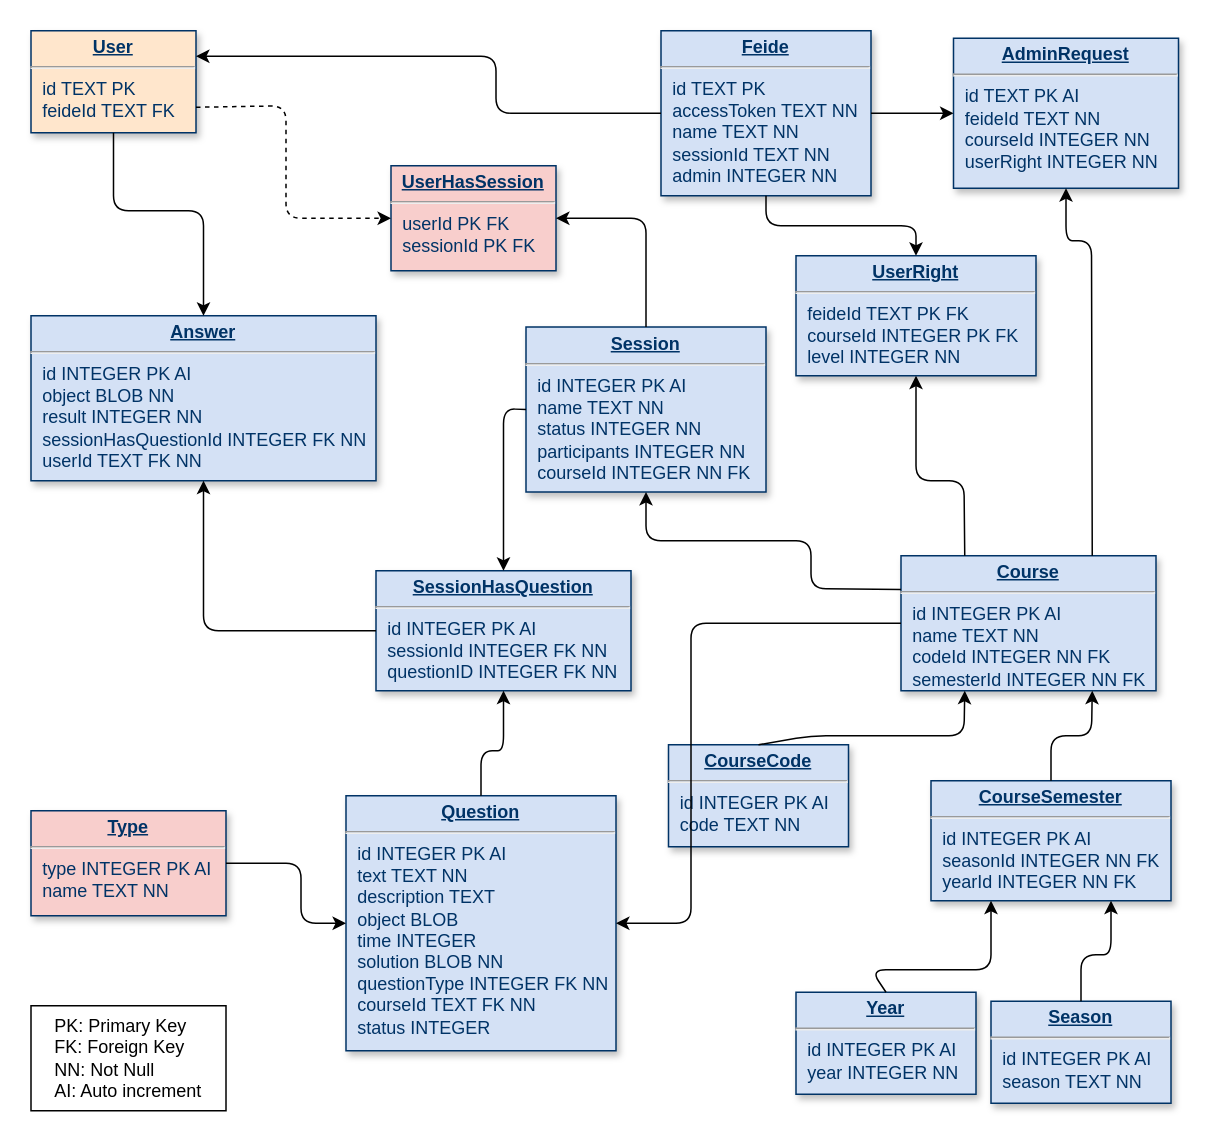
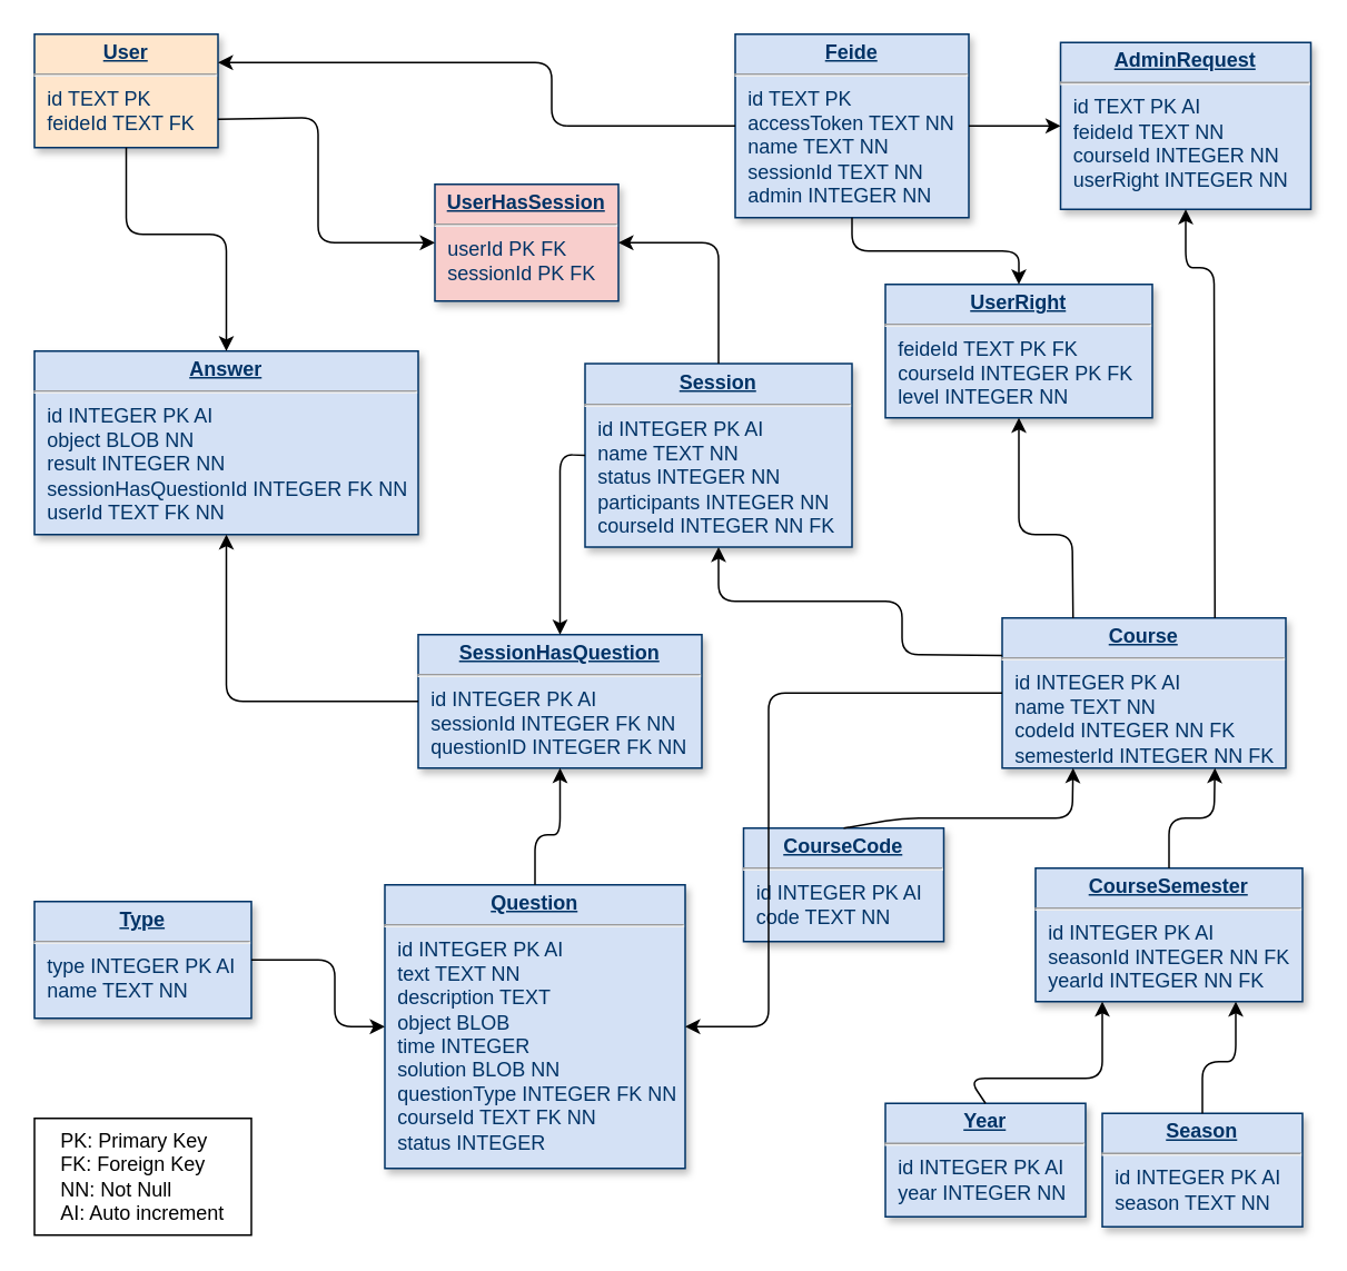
  <mxCell id="0" />
  <mxCell id="1" parent="0" />
  <mxCell id="2" value="&lt;p style=&quot;margin: 0px ; margin-top: 4px ; text-align: center ; text-decoration: underline&quot;&gt;&lt;b&gt;User&lt;/b&gt;&lt;/p&gt;&lt;hr&gt;&lt;p style=&quot;margin: 0px ; margin-left: 8px&quot;&gt;id TEXT PK&lt;/p&gt;&lt;p style=&quot;margin: 0px ; margin-left: 8px&quot;&gt;feideId TEXT FK&lt;/p&gt;" style="verticalAlign=top;align=left;overflow=fill;fontSize=12;fontFamily=Helvetica;html=1;strokeColor=#003366;shadow=1;fillColor=#ffe6cc;fontColor=#003366;" parent="1" vertex="1"><mxGeometry x="20" y="20" width="110" height="68" as="geometry" /></mxCell>
  <mxCell id="3" value="&lt;p style=&quot;margin: 0px ; margin-top: 4px ; text-align: center ; text-decoration: underline&quot;&gt;&lt;b&gt;Feide&lt;/b&gt;&lt;/p&gt;&lt;hr&gt;&lt;p style=&quot;margin: 0px ; margin-left: 8px&quot;&gt;id TEXT PK&lt;/p&gt;&lt;p style=&quot;margin: 0px ; margin-left: 8px&quot;&gt;accessToken TEXT NN&lt;/p&gt;&lt;p style=&quot;margin: 0px ; margin-left: 8px&quot;&gt;name TEXT NN&lt;/p&gt;&lt;p style=&quot;margin: 0px ; margin-left: 8px&quot;&gt;sessionId TEXT NN&lt;/p&gt;&lt;p style=&quot;margin: 0px ; margin-left: 8px&quot;&gt;admin INTEGER NN&lt;/p&gt;" style="verticalAlign=top;align=left;overflow=fill;fontSize=12;fontFamily=Helvetica;html=1;strokeColor=#003366;shadow=1;fillColor=#D4E1F5;fontColor=#003366" parent="1" vertex="1"><mxGeometry x="440" y="20" width="140" height="110" as="geometry" /></mxCell>
  <mxCell id="4" value="&lt;p style=&quot;margin: 0px ; margin-top: 4px ; text-align: center ; text-decoration: underline&quot;&gt;&lt;b&gt;Season&lt;/b&gt;&lt;/p&gt;&lt;hr&gt;&lt;p style=&quot;margin: 0px ; margin-left: 8px&quot;&gt;id INTEGER PK AI&lt;/p&gt;&lt;p style=&quot;margin: 0px ; margin-left: 8px&quot;&gt;season TEXT NN&lt;/p&gt;" style="verticalAlign=top;align=left;overflow=fill;fontSize=12;fontFamily=Helvetica;html=1;strokeColor=#003366;shadow=1;fillColor=#D4E1F5;fontColor=#003366" parent="1" vertex="1"><mxGeometry x="660" y="667" width="120" height="68" as="geometry" /></mxCell>
  <mxCell id="5" value="&lt;p style=&quot;margin: 0px ; margin-top: 4px ; text-align: center ; text-decoration: underline&quot;&gt;&lt;b&gt;Year&lt;/b&gt;&lt;/p&gt;&lt;hr&gt;&lt;p style=&quot;margin: 0px ; margin-left: 8px&quot;&gt;id INTEGER PK AI&lt;/p&gt;&lt;p style=&quot;margin: 0px ; margin-left: 8px&quot;&gt;year INTEGER NN&lt;/p&gt;" style="verticalAlign=top;align=left;overflow=fill;fontSize=12;fontFamily=Helvetica;html=1;strokeColor=#003366;shadow=1;fillColor=#D4E1F5;fontColor=#003366" parent="1" vertex="1"><mxGeometry x="530" y="661" width="120" height="68" as="geometry" /></mxCell>
  <mxCell id="6" value="&lt;p style=&quot;margin: 0px ; margin-top: 4px ; text-align: center ; text-decoration: underline&quot;&gt;&lt;b&gt;CourseSemester&lt;/b&gt;&lt;/p&gt;&lt;hr&gt;&lt;p style=&quot;margin: 0px ; margin-left: 8px&quot;&gt;id INTEGER PK AI&lt;/p&gt;&lt;p style=&quot;margin: 0px ; margin-left: 8px&quot;&gt;seasonId INTEGER NN FK&lt;/p&gt;&lt;p style=&quot;margin: 0px ; margin-left: 8px&quot;&gt;yearId INTEGER NN FK&lt;/p&gt;" style="verticalAlign=top;align=left;overflow=fill;fontSize=12;fontFamily=Helvetica;html=1;strokeColor=#003366;shadow=1;fillColor=#D4E1F5;fontColor=#003366" parent="1" vertex="1"><mxGeometry x="620" y="520" width="160" height="80" as="geometry" /></mxCell>
  <mxCell id="7" value="&lt;p style=&quot;margin: 0px ; margin-top: 4px ; text-align: center ; text-decoration: underline&quot;&gt;&lt;b&gt;CourseCode&lt;/b&gt;&lt;/p&gt;&lt;hr&gt;&lt;p style=&quot;margin: 0px ; margin-left: 8px&quot;&gt;id INTEGER PK AI&lt;/p&gt;&lt;p style=&quot;margin: 0px ; margin-left: 8px&quot;&gt;code TEXT NN&lt;/p&gt;" style="verticalAlign=top;align=left;overflow=fill;fontSize=12;fontFamily=Helvetica;html=1;strokeColor=#003366;shadow=1;fillColor=#D4E1F5;fontColor=#003366" parent="1" vertex="1"><mxGeometry x="445" y="496" width="120" height="68" as="geometry" /></mxCell>
  <mxCell id="8" value="&lt;p style=&quot;margin: 0px ; margin-top: 4px ; text-align: center ; text-decoration: underline&quot;&gt;&lt;b&gt;Course&lt;/b&gt;&lt;/p&gt;&lt;hr&gt;&lt;p style=&quot;margin: 0px ; margin-left: 8px&quot;&gt;id INTEGER PK AI&lt;/p&gt;&lt;p style=&quot;margin: 0px ; margin-left: 8px&quot;&gt;name TEXT NN&lt;/p&gt;&lt;p style=&quot;margin: 0px ; margin-left: 8px&quot;&gt;codeId INTEGER NN FK&lt;/p&gt;&lt;p style=&quot;margin: 0px ; margin-left: 8px&quot;&gt;semesterId INTEGER NN FK&lt;/p&gt;" style="verticalAlign=top;align=left;overflow=fill;fontSize=12;fontFamily=Helvetica;html=1;strokeColor=#003366;shadow=1;fillColor=#D4E1F5;fontColor=#003366" parent="1" vertex="1"><mxGeometry x="600" y="370" width="170" height="90" as="geometry" /></mxCell>
  <mxCell id="9" value="&lt;p style=&quot;margin: 0px ; margin-top: 4px ; text-align: center ; text-decoration: underline&quot;&gt;&lt;b&gt;UserRight&lt;/b&gt;&lt;/p&gt;&lt;hr&gt;&lt;p style=&quot;margin: 0px ; margin-left: 8px&quot;&gt;feideId TEXT PK FK&lt;/p&gt;&lt;p style=&quot;margin: 0px ; margin-left: 8px&quot;&gt;courseId INTEGER PK FK&lt;/p&gt;&lt;p style=&quot;margin: 0px ; margin-left: 8px&quot;&gt;level INTEGER NN&lt;/p&gt;" style="verticalAlign=top;align=left;overflow=fill;fontSize=12;fontFamily=Helvetica;html=1;strokeColor=#003366;shadow=1;fillColor=#D4E1F5;fontColor=#003366" parent="1" vertex="1"><mxGeometry x="530" y="170" width="160" height="80" as="geometry" /></mxCell>
  <mxCell id="10" value="&lt;p style=&quot;margin: 0px ; margin-top: 4px ; text-align: center ; text-decoration: underline&quot;&gt;&lt;b&gt;Session&lt;/b&gt;&lt;/p&gt;&lt;hr&gt;&lt;p style=&quot;margin: 0px ; margin-left: 8px&quot;&gt;id INTEGER PK AI&lt;/p&gt;&lt;p style=&quot;margin: 0px ; margin-left: 8px&quot;&gt;name TEXT NN&lt;/p&gt;&lt;p style=&quot;margin: 0px ; margin-left: 8px&quot;&gt;status INTEGER NN&lt;/p&gt;&lt;p style=&quot;margin: 0px ; margin-left: 8px&quot;&gt;participants INTEGER NN&lt;/p&gt;&lt;p style=&quot;margin: 0px ; margin-left: 8px&quot;&gt;courseId INTEGER NN FK&lt;/p&gt;" style="verticalAlign=top;align=left;overflow=fill;fontSize=12;fontFamily=Helvetica;html=1;strokeColor=#003366;shadow=1;fillColor=#D4E1F5;fontColor=#003366" parent="1" vertex="1"><mxGeometry x="350" y="217.5" width="160" height="110" as="geometry" /></mxCell>
  <mxCell id="11" value="&lt;p style=&quot;margin: 0px ; margin-top: 4px ; text-align: center ; text-decoration: underline&quot;&gt;&lt;b&gt;UserHasSession&lt;/b&gt;&lt;/p&gt;&lt;hr&gt;&lt;p style=&quot;margin: 0px ; margin-left: 8px&quot;&gt;userId PK FK&lt;/p&gt;&lt;p style=&quot;margin: 0px ; margin-left: 8px&quot;&gt;sessionId PK FK&lt;/p&gt;" style="verticalAlign=top;align=left;overflow=fill;fontSize=12;fontFamily=Helvetica;html=1;strokeColor=#003366;shadow=1;fillColor=#f8cecc;fontColor=#003366;" parent="1" vertex="1"><mxGeometry x="260" y="110" width="110" height="70" as="geometry" /></mxCell>
- <mxCell id="12" value="&lt;p style=&quot;margin: 0px ; margin-top: 4px ; text-align: center ; text-decoration: underline&quot;&gt;&lt;b&gt;Type&lt;/b&gt;&lt;/p&gt;&lt;hr&gt;&lt;p style=&quot;margin: 0px ; margin-left: 8px&quot;&gt;type INTEGER PK AI&lt;/p&gt;&lt;p style=&quot;margin: 0px ; margin-left: 8px&quot;&gt;name TEXT NN&lt;/p&gt;" style="verticalAlign=top;align=left;overflow=fill;fontSize=12;fontFamily=Helvetica;html=1;strokeColor=#003366;shadow=1;fillColor=#f8cecc;fontColor=#003366;" parent="1" vertex="1"><mxGeometry x="20" y="540" width="130" height="70" as="geometry" /></mxCell>
+ <mxCell id="12" value="&lt;p style=&quot;margin: 0px ; margin-top: 4px ; text-align: center ; text-decoration: underline&quot;&gt;&lt;b&gt;Type&lt;/b&gt;&lt;/p&gt;&lt;hr&gt;&lt;p style=&quot;margin: 0px ; margin-left: 8px&quot;&gt;type INTEGER PK AI&lt;/p&gt;&lt;p style=&quot;margin: 0px ; margin-left: 8px&quot;&gt;name TEXT NN&lt;/p&gt;" style="verticalAlign=top;align=left;overflow=fill;fontSize=12;fontFamily=Helvetica;html=1;strokeColor=#003366;shadow=1;fillColor=#D4E1F5;fontColor=#003366" parent="1" vertex="1"><mxGeometry x="20" y="540" width="130" height="70" as="geometry" /></mxCell>
  <mxCell id="13" value="&lt;p style=&quot;margin: 0px ; margin-top: 4px ; text-align: center ; text-decoration: underline&quot;&gt;&lt;b&gt;Question&lt;/b&gt;&lt;/p&gt;&lt;hr&gt;&lt;p style=&quot;margin: 0px ; margin-left: 8px&quot;&gt;id INTEGER PK AI&lt;/p&gt;&lt;p style=&quot;margin: 0px ; margin-left: 8px&quot;&gt;text TEXT NN&lt;/p&gt;&lt;p style=&quot;margin: 0px ; margin-left: 8px&quot;&gt;description TEXT&lt;/p&gt;&lt;p style=&quot;margin: 0px ; margin-left: 8px&quot;&gt;object BLOB&lt;/p&gt;&lt;p style=&quot;margin: 0px ; margin-left: 8px&quot;&gt;time INTEGER&lt;/p&gt;&lt;p style=&quot;margin: 0px ; margin-left: 8px&quot;&gt;solution BLOB NN&lt;/p&gt;&lt;p style=&quot;margin: 0px ; margin-left: 8px&quot;&gt;questionType INTEGER FK NN&lt;/p&gt;&lt;p style=&quot;margin: 0px ; margin-left: 8px&quot;&gt;courseId TEXT FK NN&lt;/p&gt;&lt;p style=&quot;margin: 0px ; margin-left: 8px&quot;&gt;status INTEGER&lt;/p&gt;" style="verticalAlign=top;align=left;overflow=fill;fontSize=12;fontFamily=Helvetica;html=1;strokeColor=#003366;shadow=1;fillColor=#D4E1F5;fontColor=#003366" parent="1" vertex="1"><mxGeometry x="230" y="530" width="180" height="170" as="geometry" /></mxCell>
  <mxCell id="14" value="&lt;p style=&quot;margin: 0px ; margin-top: 4px ; text-align: center ; text-decoration: underline&quot;&gt;&lt;b&gt;SessionHasQuestion&lt;/b&gt;&lt;/p&gt;&lt;hr&gt;&lt;p style=&quot;margin: 0px ; margin-left: 8px&quot;&gt;id INTEGER PK AI&lt;/p&gt;&lt;p style=&quot;margin: 0px ; margin-left: 8px&quot;&gt;sessionId INTEGER FK NN&lt;/p&gt;&lt;p style=&quot;margin: 0px ; margin-left: 8px&quot;&gt;questionID INTEGER FK NN&lt;/p&gt;" style="verticalAlign=top;align=left;overflow=fill;fontSize=12;fontFamily=Helvetica;html=1;strokeColor=#003366;shadow=1;fillColor=#D4E1F5;fontColor=#003366" parent="1" vertex="1"><mxGeometry x="250" y="380" width="170" height="80" as="geometry" /></mxCell>
  <mxCell id="15" value="&lt;p style=&quot;margin: 0px ; margin-top: 4px ; text-align: center ; text-decoration: underline&quot;&gt;&lt;b&gt;Answer&lt;/b&gt;&lt;/p&gt;&lt;hr&gt;&lt;p style=&quot;margin: 0px ; margin-left: 8px&quot;&gt;id INTEGER PK AI&lt;/p&gt;&lt;p style=&quot;margin: 0px ; margin-left: 8px&quot;&gt;object BLOB NN&lt;/p&gt;&lt;p style=&quot;margin: 0px ; margin-left: 8px&quot;&gt;result INTEGER NN&lt;/p&gt;&lt;p style=&quot;margin: 0px ; margin-left: 8px&quot;&gt;sessionHasQuestionId INTEGER FK NN&lt;/p&gt;&lt;p style=&quot;margin: 0px ; margin-left: 8px&quot;&gt;userId TEXT FK NN&lt;/p&gt;" style="verticalAlign=top;align=left;overflow=fill;fontSize=12;fontFamily=Helvetica;html=1;strokeColor=#003366;shadow=1;fillColor=#D4E1F5;fontColor=#003366" parent="1" vertex="1"><mxGeometry x="20" y="210" width="230" height="110" as="geometry" /></mxCell>
  <mxCell id="16" value="" style="endArrow=classic;html=1;exitX=0.5;exitY=1;exitDx=0;exitDy=0;entryX=0.5;entryY=0;entryDx=0;entryDy=0;" parent="1" source="2" target="15" edge="1"><mxGeometry width="50" height="50" relative="1" as="geometry"><mxPoint x="140" y="170" as="sourcePoint" /><mxPoint x="190" y="120" as="targetPoint" /><Array as="points"><mxPoint x="75" y="140" /><mxPoint x="135" y="140" /></Array></mxGeometry></mxCell>
- <mxCell id="17" value="" style="endArrow=classic;html=1;exitX=1;exitY=0.75;exitDx=0;exitDy=0;entryX=0;entryY=0.5;entryDx=0;entryDy=0;dashed=1;" parent="1" source="2" target="11" edge="1"><mxGeometry width="50" height="50" relative="1" as="geometry"><mxPoint x="270" y="90" as="sourcePoint" /><mxPoint x="320" y="40" as="targetPoint" /><Array as="points"><mxPoint x="190" y="70" /><mxPoint x="190" y="145" /></Array></mxGeometry></mxCell>
+ <mxCell id="17" value="" style="endArrow=classic;html=1;exitX=1;exitY=0.75;exitDx=0;exitDy=0;entryX=0;entryY=0.5;entryDx=0;entryDy=0;" parent="1" source="2" target="11" edge="1"><mxGeometry width="50" height="50" relative="1" as="geometry"><mxPoint x="270" y="90" as="sourcePoint" /><mxPoint x="320" y="40" as="targetPoint" /><Array as="points"><mxPoint x="190" y="70" /><mxPoint x="190" y="145" /></Array></mxGeometry></mxCell>
  <mxCell id="18" value="" style="endArrow=classic;html=1;exitX=1;exitY=0.5;exitDx=0;exitDy=0;entryX=0;entryY=0.5;entryDx=0;entryDy=0;" parent="1" source="12" target="13" edge="1"><mxGeometry width="50" height="50" relative="1" as="geometry"><mxPoint x="110" y="460" as="sourcePoint" /><mxPoint x="160" y="410" as="targetPoint" /><Array as="points"><mxPoint x="200" y="575" /><mxPoint x="200" y="615" /></Array></mxGeometry></mxCell>
  <mxCell id="19" value="" style="endArrow=classic;html=1;entryX=0.5;entryY=1;entryDx=0;entryDy=0;exitX=0;exitY=0.5;exitDx=0;exitDy=0;" parent="1" source="14" target="15" edge="1"><mxGeometry width="50" height="50" relative="1" as="geometry"><mxPoint x="150" y="460" as="sourcePoint" /><mxPoint x="200" y="410" as="targetPoint" /><Array as="points"><mxPoint x="135" y="420" /></Array></mxGeometry></mxCell>
  <mxCell id="20" value="" style="endArrow=classic;html=1;entryX=0.5;entryY=1;entryDx=0;entryDy=0;exitX=0.5;exitY=0;exitDx=0;exitDy=0;" parent="1" source="13" target="14" edge="1"><mxGeometry width="50" height="50" relative="1" as="geometry"><mxPoint x="150" y="520" as="sourcePoint" /><mxPoint x="200" y="470" as="targetPoint" /><Array as="points"><mxPoint x="320" y="500" /><mxPoint x="335" y="500" /></Array></mxGeometry></mxCell>
  <mxCell id="21" value="" style="endArrow=classic;html=1;exitX=0.5;exitY=0;exitDx=0;exitDy=0;entryX=0.25;entryY=1;entryDx=0;entryDy=0;" parent="1" source="5" target="6" edge="1"><mxGeometry width="50" height="50" relative="1" as="geometry"><mxPoint x="530" y="496" as="sourcePoint" /><mxPoint x="680" y="626" as="targetPoint" /><Array as="points"><mxPoint x="580" y="646" /><mxPoint x="660" y="646" /></Array></mxGeometry></mxCell>
  <mxCell id="22" value="" style="endArrow=classic;html=1;exitX=0.5;exitY=0;exitDx=0;exitDy=0;entryX=0.75;entryY=1;entryDx=0;entryDy=0;" parent="1" source="4" target="6" edge="1"><mxGeometry width="50" height="50" relative="1" as="geometry"><mxPoint x="510" y="486" as="sourcePoint" /><mxPoint x="560" y="436" as="targetPoint" /><Array as="points"><mxPoint x="720" y="636" /><mxPoint x="740" y="636" /></Array></mxGeometry></mxCell>
  <mxCell id="23" value="" style="endArrow=classic;html=1;entryX=0.5;entryY=0;entryDx=0;entryDy=0;exitX=0;exitY=0.5;exitDx=0;exitDy=0;" parent="1" source="10" target="14" edge="1"><mxGeometry width="50" height="50" relative="1" as="geometry"><mxPoint x="270" y="330" as="sourcePoint" /><mxPoint x="320" y="280" as="targetPoint" /><Array as="points"><mxPoint x="335" y="272" /></Array></mxGeometry></mxCell>
  <mxCell id="24" value="" style="endArrow=classic;html=1;exitX=0;exitY=0.5;exitDx=0;exitDy=0;entryX=1;entryY=0.5;entryDx=0;entryDy=0;" parent="1" source="8" target="13" edge="1"><mxGeometry width="50" height="50" relative="1" as="geometry"><mxPoint x="480" y="460" as="sourcePoint" /><mxPoint x="530" y="410" as="targetPoint" /><Array as="points"><mxPoint x="460" y="415" /><mxPoint x="460" y="569" /><mxPoint x="460" y="615" /></Array></mxGeometry></mxCell>
  <mxCell id="25" value="" style="endArrow=classic;html=1;entryX=1;entryY=0.5;entryDx=0;entryDy=0;exitX=0.5;exitY=0;exitDx=0;exitDy=0;" parent="1" source="10" target="11" edge="1"><mxGeometry width="50" height="50" relative="1" as="geometry"><mxPoint x="490" y="210" as="sourcePoint" /><mxPoint x="540" y="160" as="targetPoint" /><Array as="points"><mxPoint x="430" y="145" /></Array></mxGeometry></mxCell>
  <mxCell id="26" value="" style="endArrow=classic;html=1;entryX=1;entryY=0.25;entryDx=0;entryDy=0;exitX=0;exitY=0.5;exitDx=0;exitDy=0;" parent="1" source="3" target="2" edge="1"><mxGeometry width="50" height="50" relative="1" as="geometry"><mxPoint x="340" y="70" as="sourcePoint" /><mxPoint x="390" y="20" as="targetPoint" /><Array as="points"><mxPoint x="330" y="75" /><mxPoint x="330" y="37" /></Array></mxGeometry></mxCell>
  <mxCell id="27" value="&lt;div style=&quot;text-align: left&quot;&gt;&lt;span&gt;PK: Primary Key&lt;/span&gt;&lt;/div&gt;&lt;div style=&quot;text-align: left&quot;&gt;&lt;span&gt;FK: Foreign Key&lt;/span&gt;&lt;/div&gt;&lt;div style=&quot;text-align: left&quot;&gt;&lt;span&gt;NN: Not Null&lt;/span&gt;&lt;/div&gt;&lt;div style=&quot;text-align: left&quot;&gt;&lt;span&gt;AI: Auto increment&lt;/span&gt;&lt;/div&gt;" style="rounded=0;whiteSpace=wrap;html=1;" parent="1" vertex="1"><mxGeometry x="20" y="670" width="130" height="70" as="geometry" /></mxCell>
  <mxCell id="28" value="&lt;p style=&quot;margin: 0px ; margin-top: 4px ; text-align: center ; text-decoration: underline&quot;&gt;&lt;b&gt;AdminRequest&lt;/b&gt;&lt;/p&gt;&lt;hr&gt;&lt;p style=&quot;margin: 0px ; margin-left: 8px&quot;&gt;id TEXT PK AI&lt;/p&gt;&lt;p style=&quot;margin: 0px ; margin-left: 8px&quot;&gt;feideId TEXT NN&lt;/p&gt;&lt;p style=&quot;margin: 0px ; margin-left: 8px&quot;&gt;courseId INTEGER NN&lt;/p&gt;&lt;p style=&quot;margin: 0px ; margin-left: 8px&quot;&gt;userRight INTEGER NN&lt;/p&gt;" style="verticalAlign=top;align=left;overflow=fill;fontSize=12;fontFamily=Helvetica;html=1;strokeColor=#003366;shadow=1;fillColor=#D4E1F5;fontColor=#003366" vertex="1" parent="1"><mxGeometry x="635" y="25" width="150" height="100" as="geometry" /></mxCell>
  <mxCell id="29" value="" style="endArrow=classic;html=1;entryX=0.5;entryY=0;entryDx=0;entryDy=0;exitX=0.5;exitY=1;exitDx=0;exitDy=0;" edge="1" parent="1" source="3" target="9"><mxGeometry width="50" height="50" relative="1" as="geometry"><mxPoint x="460" y="190" as="sourcePoint" /><mxPoint x="510" y="140" as="targetPoint" /><Array as="points"><mxPoint x="510" y="150" /><mxPoint x="610" y="150" /></Array></mxGeometry></mxCell>
  <mxCell id="30" value="" style="endArrow=classic;html=1;exitX=0;exitY=0.25;exitDx=0;exitDy=0;entryX=0.5;entryY=1;entryDx=0;entryDy=0;" edge="1" parent="1" source="8" target="10"><mxGeometry width="50" height="50" relative="1" as="geometry"><mxPoint x="620" y="340" as="sourcePoint" /><mxPoint x="670" y="290" as="targetPoint" /><Array as="points"><mxPoint x="540" y="392" /><mxPoint x="540" y="360" /><mxPoint x="430" y="360" /></Array></mxGeometry></mxCell>
  <mxCell id="31" value="" style="endArrow=classic;html=1;entryX=0.5;entryY=1;entryDx=0;entryDy=0;exitX=0.25;exitY=0;exitDx=0;exitDy=0;" edge="1" parent="1" source="8" target="9"><mxGeometry width="50" height="50" relative="1" as="geometry"><mxPoint x="620" y="340" as="sourcePoint" /><mxPoint x="670" y="290" as="targetPoint" /><Array as="points"><mxPoint x="642" y="320" /><mxPoint x="610" y="320" /></Array></mxGeometry></mxCell>
  <mxCell id="32" value="" style="endArrow=classic;html=1;entryX=0.5;entryY=1;entryDx=0;entryDy=0;exitX=0.75;exitY=0;exitDx=0;exitDy=0;" edge="1" parent="1" source="8" target="28"><mxGeometry width="50" height="50" relative="1" as="geometry"><mxPoint x="720" y="330" as="sourcePoint" /><mxPoint x="770" y="280" as="targetPoint" /><Array as="points"><mxPoint x="727" y="160" /><mxPoint x="710" y="160" /></Array></mxGeometry></mxCell>
  <mxCell id="33" value="" style="endArrow=classic;html=1;entryX=0.25;entryY=1;entryDx=0;entryDy=0;exitX=0.5;exitY=0;exitDx=0;exitDy=0;" edge="1" parent="1" source="7" target="8"><mxGeometry width="50" height="50" relative="1" as="geometry"><mxPoint x="385" y="860" as="sourcePoint" /><mxPoint x="435" y="810" as="targetPoint" /><Array as="points"><mxPoint x="540" y="490" /><mxPoint x="642" y="490" /></Array></mxGeometry></mxCell>
  <mxCell id="34" value="" style="endArrow=classic;html=1;entryX=0.75;entryY=1;entryDx=0;entryDy=0;exitX=0.5;exitY=0;exitDx=0;exitDy=0;" edge="1" parent="1" source="6" target="8"><mxGeometry width="50" height="50" relative="1" as="geometry"><mxPoint x="560" y="860" as="sourcePoint" /><mxPoint x="750" y="480" as="targetPoint" /><Array as="points"><mxPoint x="700" y="490" /><mxPoint x="727" y="490" /></Array></mxGeometry></mxCell>
  <mxCell id="35" value="" style="endArrow=classic;html=1;exitX=1;exitY=0.5;exitDx=0;exitDy=0;entryX=0;entryY=0.5;entryDx=0;entryDy=0;" edge="1" parent="1" source="3" target="28"><mxGeometry width="50" height="50" relative="1" as="geometry"><mxPoint x="780" y="200" as="sourcePoint" /><mxPoint x="830" y="150" as="targetPoint" /></mxGeometry></mxCell>
